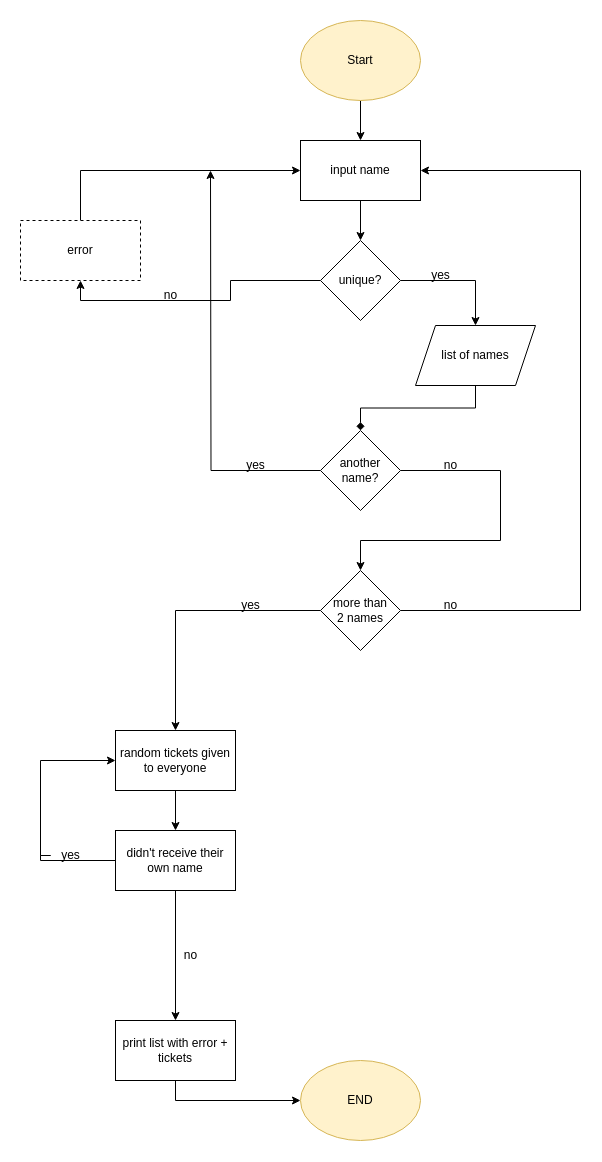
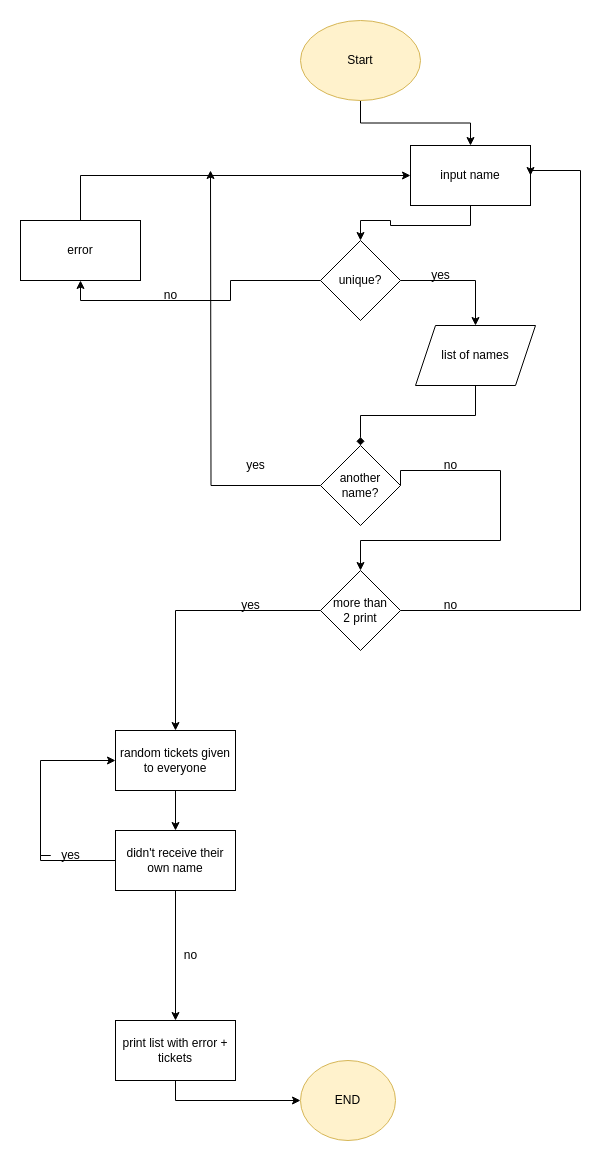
  <mxCell id="0" />
  <mxCell id="1" parent="0" />
  <mxCell id="2" style="edgeStyle=orthogonalEdgeStyle;rounded=0;orthogonalLoop=1;jettySize=auto;html=1;exitX=0.5;exitY=1;exitDx=0;exitDy=0;entryX=0.5;entryY=0;entryDx=0;entryDy=0;" parent="1" source="3" target="5" edge="1"><mxGeometry relative="1" as="geometry" /></mxCell>
  <mxCell id="3" value="Start" style="ellipse;whiteSpace=wrap;html=1;fillColor=#fff2cc;strokeColor=#d6b656;" parent="1" vertex="1"><mxGeometry x="300" y="20" width="120" height="80" as="geometry" /></mxCell>
  <mxCell id="4" style="edgeStyle=orthogonalEdgeStyle;rounded=0;orthogonalLoop=1;jettySize=auto;html=1;exitX=0.5;exitY=1;exitDx=0;exitDy=0;entryX=0.5;entryY=0;entryDx=0;entryDy=0;" parent="1" source="5" target="10" edge="1"><mxGeometry relative="1" as="geometry" /></mxCell>
- <mxCell id="5" value="input name" style="rounded=0;whiteSpace=wrap;html=1;" parent="1" vertex="1"><mxGeometry x="300" y="140" width="120" height="60" as="geometry" /></mxCell>
+ <mxCell id="5" value="input name" style="rounded=0;whiteSpace=wrap;html=1;" parent="1" vertex="1"><mxGeometry x="410" y="145" width="120" height="60" as="geometry" /></mxCell>
  <mxCell id="6" style="edgeStyle=orthogonalEdgeStyle;rounded=0;orthogonalLoop=1;jettySize=auto;html=1;exitX=0.5;exitY=0;exitDx=0;exitDy=0;entryX=0;entryY=0.5;entryDx=0;entryDy=0;" parent="1" source="7" target="5" edge="1"><mxGeometry relative="1" as="geometry" /></mxCell>
- <mxCell id="7" value="error" style="rounded=0;whiteSpace=wrap;html=1;dashed=1;" parent="1" vertex="1"><mxGeometry x="20" y="220" width="120" height="60" as="geometry" /></mxCell>
+ <mxCell id="7" value="error" style="rounded=0;whiteSpace=wrap;html=1;" parent="1" vertex="1"><mxGeometry x="20" y="220" width="120" height="60" as="geometry" /></mxCell>
  <mxCell id="8" style="edgeStyle=orthogonalEdgeStyle;rounded=0;orthogonalLoop=1;jettySize=auto;html=1;exitX=0;exitY=0.5;exitDx=0;exitDy=0;entryX=0.5;entryY=1;entryDx=0;entryDy=0;" parent="1" source="10" target="7" edge="1"><mxGeometry relative="1" as="geometry"><mxPoint x="160" y="355" as="targetPoint" /></mxGeometry></mxCell>
  <mxCell id="9" style="edgeStyle=orthogonalEdgeStyle;rounded=0;orthogonalLoop=1;jettySize=auto;html=1;exitX=1;exitY=0.5;exitDx=0;exitDy=0;entryX=0.5;entryY=0;entryDx=0;entryDy=0;" parent="1" source="10" target="12" edge="1"><mxGeometry relative="1" as="geometry"><mxPoint x="450" y="280" as="targetPoint" /></mxGeometry></mxCell>
  <mxCell id="10" value="unique?" style="rhombus;whiteSpace=wrap;html=1;" parent="1" vertex="1"><mxGeometry x="320" y="240" width="80" height="80" as="geometry" /></mxCell>
  <mxCell id="11" style="edgeStyle=orthogonalEdgeStyle;rounded=0;orthogonalLoop=1;jettySize=auto;html=1;exitX=0.5;exitY=1;exitDx=0;exitDy=0;entryX=0.5;entryY=0;entryDx=0;entryDy=0;endArrow=diamond;" parent="1" source="12" target="15" edge="1"><mxGeometry relative="1" as="geometry" /></mxCell>
  <mxCell id="12" value="list of names" style="shape=parallelogram;perimeter=parallelogramPerimeter;whiteSpace=wrap;html=1;fixedSize=1;" parent="1" vertex="1"><mxGeometry x="415" y="325" width="120" height="60" as="geometry" /></mxCell>
  <mxCell id="13" style="edgeStyle=orthogonalEdgeStyle;rounded=0;orthogonalLoop=1;jettySize=auto;html=1;exitX=0;exitY=0.5;exitDx=0;exitDy=0;" parent="1" source="15" edge="1"><mxGeometry relative="1" as="geometry"><mxPoint x="210" y="170" as="targetPoint" /></mxGeometry></mxCell>
  <mxCell id="14" style="edgeStyle=orthogonalEdgeStyle;rounded=0;orthogonalLoop=1;jettySize=auto;html=1;exitX=1;exitY=0.5;exitDx=0;exitDy=0;entryX=0.5;entryY=0;entryDx=0;entryDy=0;" parent="1" source="15" target="18" edge="1"><mxGeometry relative="1" as="geometry"><mxPoint x="470" y="470" as="targetPoint" /><Array as="points"><mxPoint x="500" y="470" /><mxPoint x="500" y="540" /><mxPoint x="360" y="540" /></Array></mxGeometry></mxCell>
- <mxCell id="15" value="another name?" style="rhombus;whiteSpace=wrap;html=1;" parent="1" vertex="1"><mxGeometry x="320" y="430" width="80" height="80" as="geometry" /></mxCell>
+ <mxCell id="15" value="another name?" style="rhombus;whiteSpace=wrap;html=1;" parent="1" vertex="1"><mxGeometry x="320" y="445" width="80" height="80" as="geometry" /></mxCell>
  <mxCell id="16" style="edgeStyle=orthogonalEdgeStyle;rounded=0;orthogonalLoop=1;jettySize=auto;html=1;exitX=0;exitY=0.5;exitDx=0;exitDy=0;entryX=0.5;entryY=0;entryDx=0;entryDy=0;" parent="1" source="18" target="21" edge="1"><mxGeometry relative="1" as="geometry"><mxPoint x="175" y="640" as="targetPoint" /></mxGeometry></mxCell>
  <mxCell id="17" style="edgeStyle=orthogonalEdgeStyle;rounded=0;orthogonalLoop=1;jettySize=auto;html=1;exitX=1;exitY=0.5;exitDx=0;exitDy=0;entryX=1;entryY=0.5;entryDx=0;entryDy=0;" edge="1" parent="1" source="18" target="5"><mxGeometry relative="1" as="geometry"><mxPoint x="620" y="230" as="targetPoint" /><Array as="points"><mxPoint x="580" y="610" /><mxPoint x="580" y="170" /></Array></mxGeometry></mxCell>
- <mxCell id="18" value="more than &lt;br&gt;2 names" style="rhombus;whiteSpace=wrap;html=1;" parent="1" vertex="1"><mxGeometry x="320" y="570" width="80" height="80" as="geometry" /></mxCell>
- <mxCell id="19" value="END" style="ellipse;whiteSpace=wrap;html=1;fillColor=#fff2cc;strokeColor=#d6b656;" parent="1" vertex="1"><mxGeometry x="300" y="1060" width="120" height="80" as="geometry" /></mxCell>
+ <mxCell id="18" value="more than &lt;br&gt;2 print" style="rhombus;whiteSpace=wrap;html=1;" parent="1" vertex="1"><mxGeometry x="320" y="570" width="80" height="80" as="geometry" /></mxCell>
+ <mxCell id="19" value="END" style="ellipse;whiteSpace=wrap;html=1;fillColor=#fff2cc;strokeColor=#d6b656;" parent="1" vertex="1"><mxGeometry x="300" y="1060" width="95" height="80" as="geometry" /></mxCell>
  <mxCell id="20" style="edgeStyle=orthogonalEdgeStyle;rounded=0;orthogonalLoop=1;jettySize=auto;html=1;exitX=0.5;exitY=1;exitDx=0;exitDy=0;entryX=0.5;entryY=0;entryDx=0;entryDy=0;" parent="1" source="21" target="24" edge="1"><mxGeometry relative="1" as="geometry" /></mxCell>
  <mxCell id="21" value="random tickets given to everyone" style="rounded=0;whiteSpace=wrap;html=1;" parent="1" vertex="1"><mxGeometry x="115" y="730" width="120" height="60" as="geometry" /></mxCell>
  <mxCell id="22" style="edgeStyle=orthogonalEdgeStyle;rounded=0;orthogonalLoop=1;jettySize=auto;html=1;exitX=0;exitY=0.5;exitDx=0;exitDy=0;entryX=0;entryY=0.5;entryDx=0;entryDy=0;startArrow=none;" parent="1" source="33" target="21" edge="1"><mxGeometry relative="1" as="geometry"><mxPoint x="15" y="830" as="targetPoint" /><Array as="points"><mxPoint x="40" y="760" /></Array></mxGeometry></mxCell>
  <mxCell id="23" style="edgeStyle=orthogonalEdgeStyle;rounded=0;orthogonalLoop=1;jettySize=auto;html=1;exitX=0.5;exitY=1;exitDx=0;exitDy=0;entryX=0.5;entryY=0;entryDx=0;entryDy=0;" parent="1" source="24" target="26" edge="1"><mxGeometry relative="1" as="geometry"><mxPoint x="175" y="930" as="targetPoint" /></mxGeometry></mxCell>
  <mxCell id="24" value="didn't receive their own name" style="rounded=0;whiteSpace=wrap;html=1;" parent="1" vertex="1"><mxGeometry x="115" y="830" width="120" height="60" as="geometry" /></mxCell>
  <mxCell id="25" style="edgeStyle=orthogonalEdgeStyle;rounded=0;orthogonalLoop=1;jettySize=auto;html=1;exitX=0.5;exitY=1;exitDx=0;exitDy=0;entryX=0;entryY=0.5;entryDx=0;entryDy=0;" parent="1" source="26" target="19" edge="1"><mxGeometry relative="1" as="geometry" /></mxCell>
  <mxCell id="26" value="print list with error + tickets" style="rounded=0;whiteSpace=wrap;html=1;" parent="1" vertex="1"><mxGeometry x="115" y="1020" width="120" height="60" as="geometry" /></mxCell>
  <mxCell id="27" value="yes" style="text;html=1;resizable=0;autosize=1;align=center;verticalAlign=middle;points=[];fillColor=none;strokeColor=none;rounded=0;" vertex="1" parent="1"><mxGeometry x="420" y="260" width="40" height="30" as="geometry" /></mxCell>
  <mxCell id="28" value="no" style="text;html=1;resizable=0;autosize=1;align=center;verticalAlign=middle;points=[];fillColor=none;strokeColor=none;rounded=0;" vertex="1" parent="1"><mxGeometry x="150" y="280" width="40" height="30" as="geometry" /></mxCell>
  <mxCell id="29" value="no" style="text;html=1;resizable=0;autosize=1;align=center;verticalAlign=middle;points=[];fillColor=none;strokeColor=none;rounded=0;" vertex="1" parent="1"><mxGeometry x="430" y="450" width="40" height="30" as="geometry" /></mxCell>
  <mxCell id="30" value="yes" style="text;html=1;resizable=0;autosize=1;align=center;verticalAlign=middle;points=[];fillColor=none;strokeColor=none;rounded=0;" vertex="1" parent="1"><mxGeometry x="235" y="450" width="40" height="30" as="geometry" /></mxCell>
  <mxCell id="31" value="no" style="text;html=1;resizable=0;autosize=1;align=center;verticalAlign=middle;points=[];fillColor=none;strokeColor=none;rounded=0;" vertex="1" parent="1"><mxGeometry x="430" y="590" width="40" height="30" as="geometry" /></mxCell>
  <mxCell id="32" value="yes" style="text;html=1;resizable=0;autosize=1;align=center;verticalAlign=middle;points=[];fillColor=none;strokeColor=none;rounded=0;" vertex="1" parent="1"><mxGeometry x="230" y="590" width="40" height="30" as="geometry" /></mxCell>
  <mxCell id="33" value="yes" style="text;html=1;resizable=0;autosize=1;align=center;verticalAlign=middle;points=[];fillColor=none;strokeColor=none;rounded=0;" vertex="1" parent="1"><mxGeometry x="50" y="840" width="40" height="30" as="geometry" /></mxCell>
  <mxCell id="34" value="" style="edgeStyle=orthogonalEdgeStyle;rounded=0;orthogonalLoop=1;jettySize=auto;html=1;exitX=0;exitY=0.5;exitDx=0;exitDy=0;entryX=0;entryY=0.5;entryDx=0;entryDy=0;endArrow=none;" edge="1" parent="1" source="24" target="33"><mxGeometry relative="1" as="geometry"><mxPoint x="115" y="860" as="sourcePoint" /><mxPoint x="115" y="760" as="targetPoint" /><Array as="points"><mxPoint x="40" y="860" /></Array></mxGeometry></mxCell>
  <mxCell id="35" value="no" style="text;html=1;resizable=0;autosize=1;align=center;verticalAlign=middle;points=[];fillColor=none;strokeColor=none;rounded=0;" vertex="1" parent="1"><mxGeometry x="170" y="940" width="40" height="30" as="geometry" /></mxCell>
